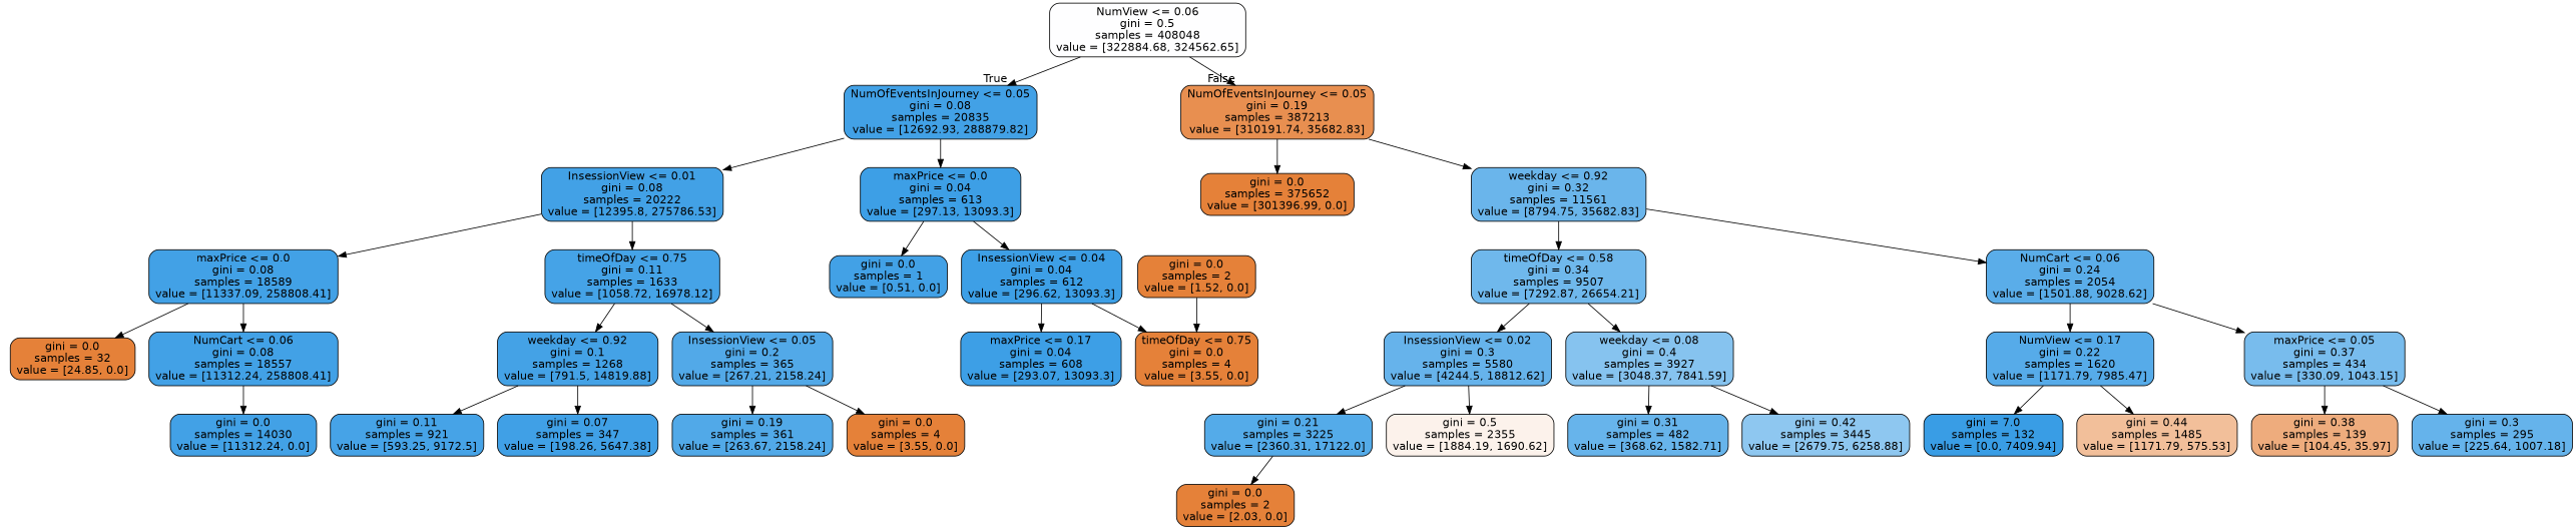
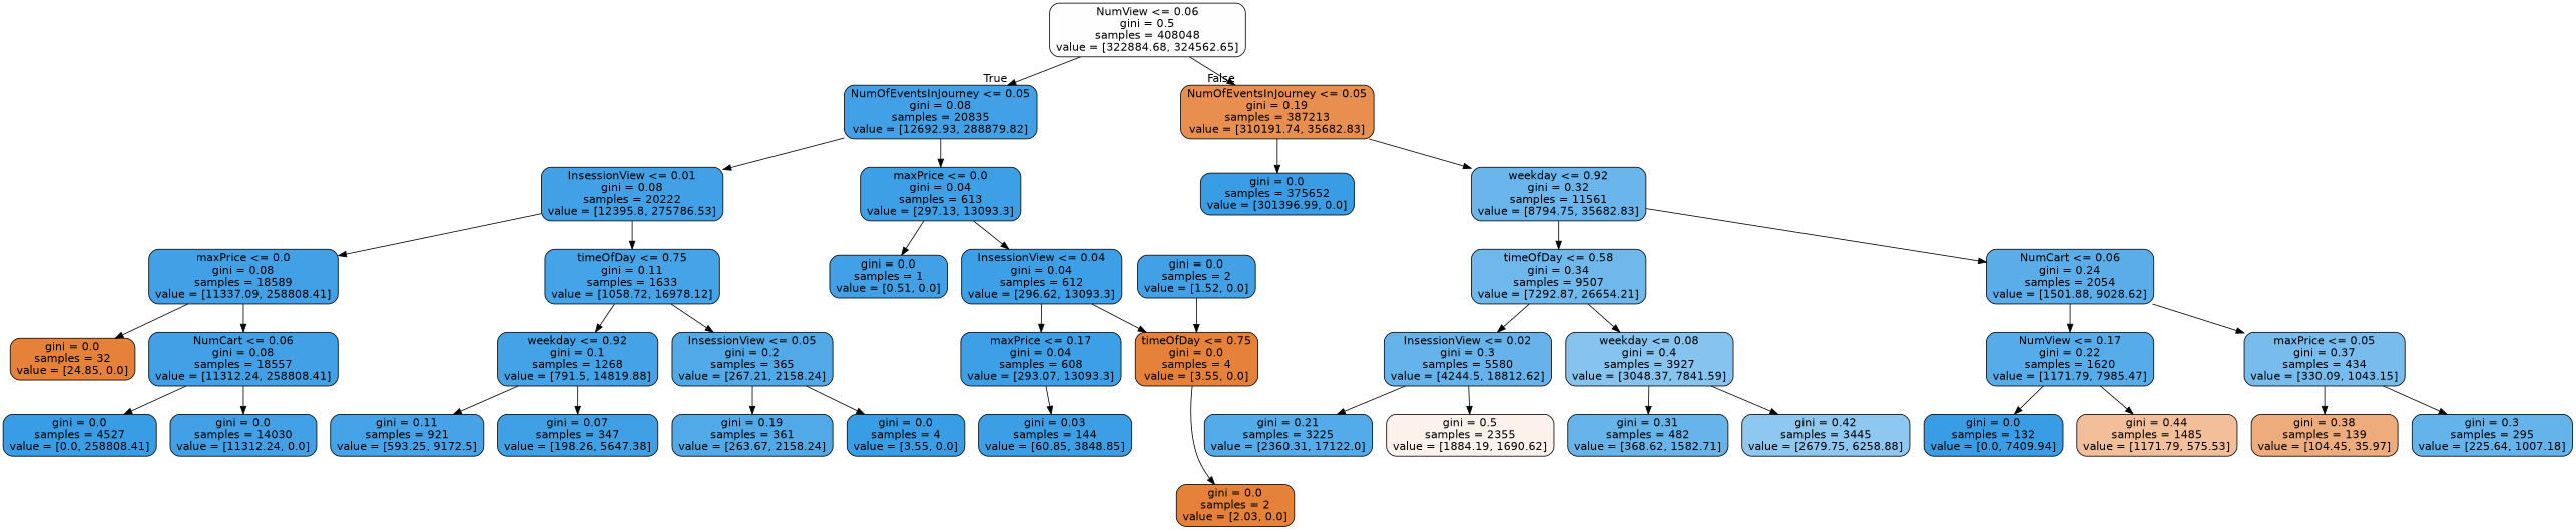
  digraph {
    node [color=black fillcolor="#42a1e6" fontname=helvetica shape=box style="filled, rounded"]
    edge [fontname=helvetica]
    n1 [fillcolor="#fefeff" label="NumView <= 0.06\ngini = 0.5\nsamples = 408048\nvalue = [322884.68, 324562.65]"]
    n2 [label="NumOfEventsInJourney <= 0.05\ngini = 0.08\nsamples = 20835\nvalue = [12692.93, 288879.82]"]
    n3 [fillcolor="#e88f50" label="NumOfEventsInJourney <= 0.05\ngini = 0.19\nsamples = 387213\nvalue = [310191.74, 35682.83]"]
    n4 [label="InsessionView <= 0.01\ngini = 0.08\nsamples = 20222\nvalue = [12395.8, 275786.53]"]
    n5 [fillcolor="#3d9fe6" label="maxPrice <= 0.0\ngini = 0.04\nsamples = 613\nvalue = [297.13, 13093.3]"]
-   n6 [fillcolor="#e58139" label="gini = 0.0\nsamples = 375652\nvalue = [301396.99, 0.0]"]
+   n6 [fillcolor="#399de5" label="gini = 0.0\nsamples = 375652\nvalue = [301396.99, 0.0]"]
    n7 [fillcolor="#6ab5eb" label="weekday <= 0.92\ngini = 0.32\nsamples = 11561\nvalue = [8794.75, 35682.83]"]
    n8 [label="maxPrice <= 0.0\ngini = 0.08\nsamples = 18589\nvalue = [11337.09, 258808.41]"]
    n9 [fillcolor="#45a3e7" label="timeOfDay <= 0.75\ngini = 0.11\nsamples = 1633\nvalue = [1058.72, 16978.12]"]
    n10 [label="gini = 0.0\nsamples = 1\nvalue = [0.51, 0.0]"]
    n11 [fillcolor="#3d9fe6" label="InsessionView <= 0.04\ngini = 0.04\nsamples = 612\nvalue = [296.62, 13093.3]"]
    n12 [fillcolor="#e58139" label="gini = 0.0\nsamples = 32\nvalue = [24.85, 0.0]"]
    n13 [label="NumCart <= 0.06\ngini = 0.08\nsamples = 18557\nvalue = [11312.24, 258808.41]"]
    n14 [fillcolor="#44a2e6" label="weekday <= 0.92\ngini = 0.1\nsamples = 1268\nvalue = [791.5, 14819.88]"]
    n15 [fillcolor="#52a9e8" label="InsessionView <= 0.05\ngini = 0.2\nsamples = 365\nvalue = [267.21, 2158.24]"]
+   n16 [fillcolor="#399de5" label="gini = 0.0\nsamples = 4527\nvalue = [0.0, 258808.41]"]
    n17 [label="gini = 0.0\nsamples = 14030\nvalue = [11312.24, 0.0]"]
    n18 [fillcolor="#46a3e7" label="gini = 0.11\nsamples = 921\nvalue = [593.25, 9172.5]"]
    n19 [fillcolor="#40a0e6" label="gini = 0.07\nsamples = 347\nvalue = [198.26, 5647.38]"]
    n20 [fillcolor="#51a9e8" label="gini = 0.19\nsamples = 361\nvalue = [263.67, 2158.24]"]
-   n21 [fillcolor="#e58139" label="gini = 0.0\nsamples = 4\nvalue = [3.55, 0.0]"]
+   n21 [fillcolor="#399de5" label="gini = 0.0\nsamples = 4\nvalue = [3.55, 0.0]"]
    n22 [fillcolor="#3d9fe6" label="maxPrice <= 0.17\ngini = 0.04\nsamples = 608\nvalue = [293.07, 13093.3]"]
    n23 [fillcolor="#e58139" label="timeOfDay <= 0.75\ngini = 0.0\nsamples = 4\nvalue = [3.55, 0.0]"]
+   n24 [fillcolor="#3c9fe5" label="gini = 0.03\nsamples = 144\nvalue = [60.85, 3848.85]"]
    n25 [fillcolor="#e58139" label="gini = 0.0\nsamples = 2\nvalue = [2.03, 0.0]"]
-   n26 [fillcolor="#e58139" label="gini = 0.0\nsamples = 2\nvalue = [1.52, 0.0]"]
+   n26 [label="gini = 0.0\nsamples = 2\nvalue = [1.52, 0.0]"]
    n27 [fillcolor="#6fb8ec" label="timeOfDay <= 0.58\ngini = 0.34\nsamples = 9507\nvalue = [7292.87, 26654.21]"]
    n28 [fillcolor="#5aade9" label="NumCart <= 0.06\ngini = 0.24\nsamples = 2054\nvalue = [1501.88, 9028.62]"]
    n29 [fillcolor="#66b3eb" label="InsessionView <= 0.02\ngini = 0.3\nsamples = 5580\nvalue = [4244.5, 18812.62]"]
    n30 [fillcolor="#86c3ef" label="weekday <= 0.08\ngini = 0.4\nsamples = 3927\nvalue = [3048.37, 7841.59]"]
    n31 [fillcolor="#56abe9" label="NumView <= 0.17\ngini = 0.22\nsamples = 1620\nvalue = [1171.79, 7985.47]"]
    n32 [fillcolor="#78bced" label="maxPrice <= 0.05\ngini = 0.37\nsamples = 434\nvalue = [330.09, 1043.15]"]
    n33 [fillcolor="#54abe9" label="gini = 0.21\nsamples = 3225\nvalue = [2360.31, 17122.0]"]
    n34 [fillcolor="#fcf2eb" label="gini = 0.5\nsamples = 2355\nvalue = [1884.19, 1690.62]"]
    n35 [fillcolor="#67b4eb" label="gini = 0.31\nsamples = 482\nvalue = [368.62, 1582.71]"]
    n36 [fillcolor="#8ec7f0" label="gini = 0.42\nsamples = 3445\nvalue = [2679.75, 6258.88]"]
-   n37 [fillcolor="#399de5" label="gini = 7.0\nsamples = 132\nvalue = [0.0, 7409.94]"]
+   n37 [fillcolor="#399de5" label="gini = 0.0\nsamples = 132\nvalue = [0.0, 7409.94]"]
    n38 [fillcolor="#f2bf9a" label="gini = 0.44\nsamples = 1485\nvalue = [1171.79, 575.53]"]
    n39 [fillcolor="#eeac7d" label="gini = 0.38\nsamples = 139\nvalue = [104.45, 35.97]"]
    n40 [fillcolor="#65b3eb" label="gini = 0.3\nsamples = 295\nvalue = [225.64, 1007.18]"]
    n1 -> n2 [headlabel=True labelangle=45 labeldistance=2.5]
    n1 -> n3 [headlabel=False labelangle=-45 labeldistance=2.5]
    n2 -> n4
    n2 -> n5
    n3 -> n6
    n3 -> n7
    n4 -> n8
    n4 -> n9
    n5 -> n10
    n5 -> n11
    n7 -> n27
    n7 -> n28
    n8 -> n12
    n8 -> n13
    n9 -> n14
    n9 -> n15
    n11 -> n22
    n11 -> n23
+   n13 -> n16
    n13 -> n17
    n14 -> n18
    n14 -> n19
    n15 -> n20
    n15 -> n21
-   n33 -> n25
+   n22 -> n24
+   n23 -> n25
    n26 -> n23
    n27 -> n29
    n27 -> n30
    n28 -> n31
    n28 -> n32
    n29 -> n33
    n29 -> n34
    n30 -> n35
    n30 -> n36
    n31 -> n37
    n31 -> n38
    n32 -> n39
    n32 -> n40
  }
